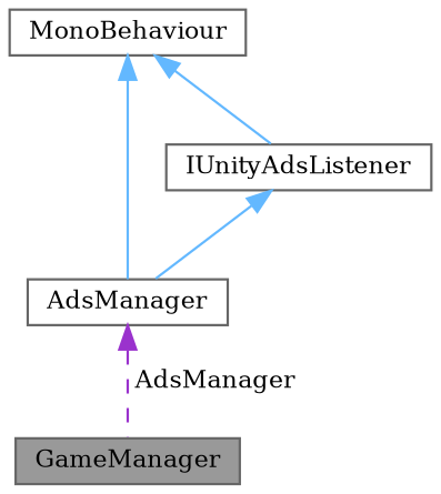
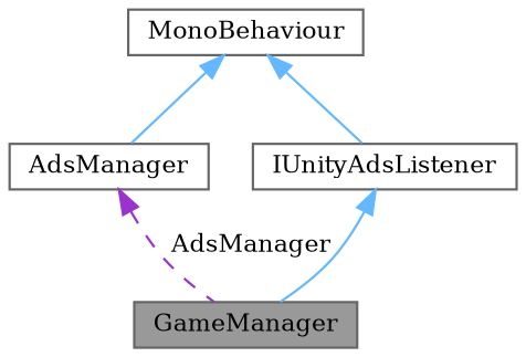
  digraph {
    fontname="DejaVu Serif"
    node [color=gray40 fillcolor=white fontname="DejaVu Serif" fontsize=10 shape=box style=filled]
    edge [color=steelblue1 dir=back fontname="DejaVu Serif" fontsize=10 labelfontname=Helvetica labelfontsize=10 style=solid]
    n1 [fillcolor=grey60 fontcolor=black height=0.2 label=GameManager width=0.4]
    n2 [height=0.2 label=MonoBehaviour width=0.4]
    n3 [height=0.2 label=AdsManager width=0.4]
    n4 [height=0.2 label=IUnityAdsListener width=0.4]
    n2 -> n3
    n2 -> n4
    n3 -> n1 [color=darkorchid3 label=" AdsManager" style=dashed]
-   n4 -> n3
+   n4 -> n1
  }
